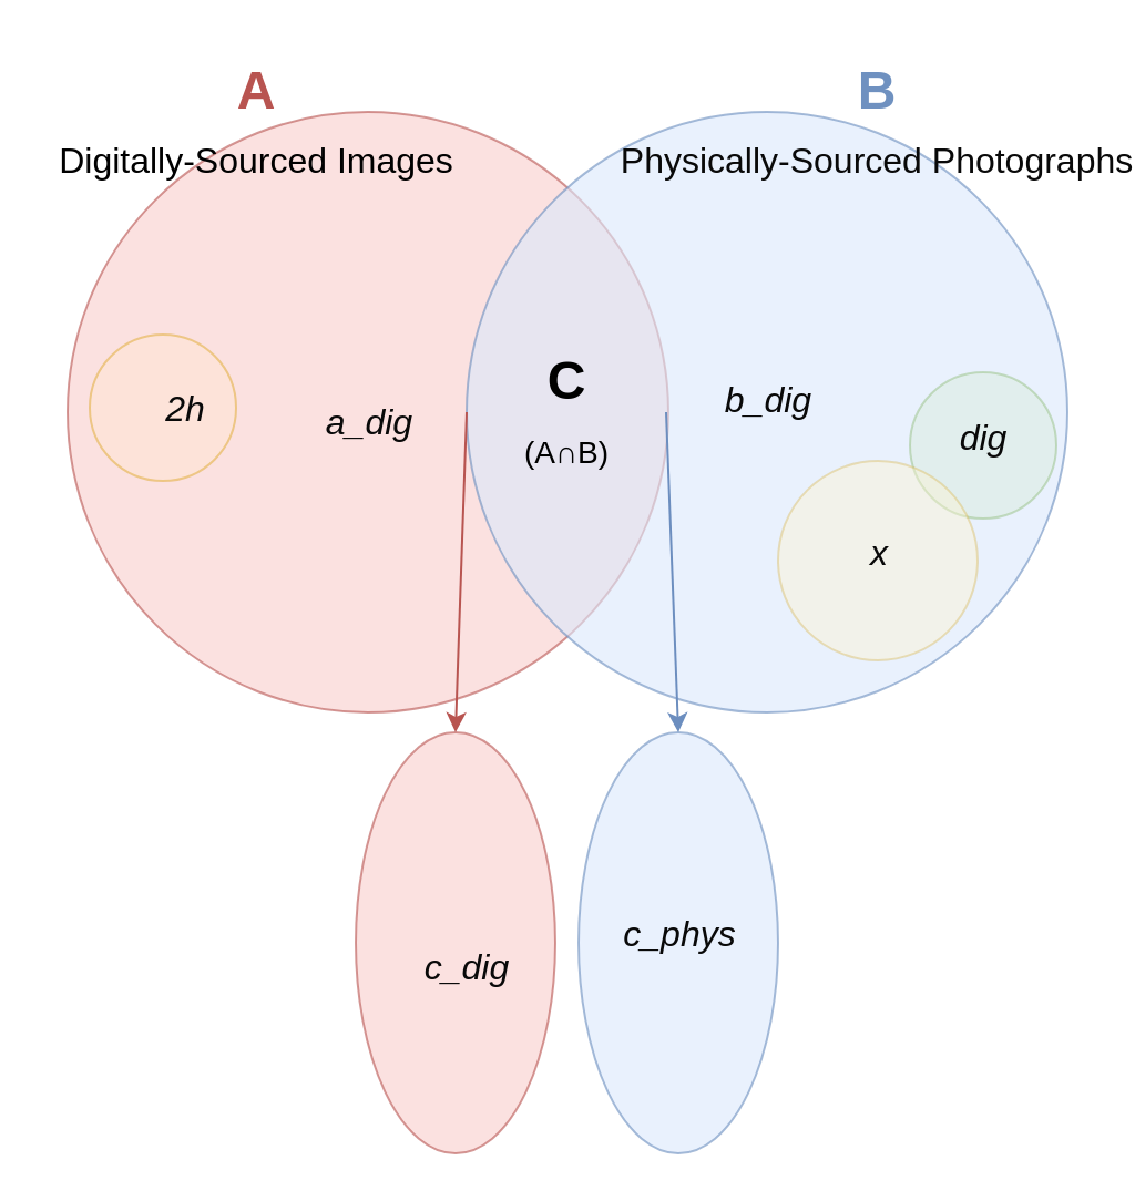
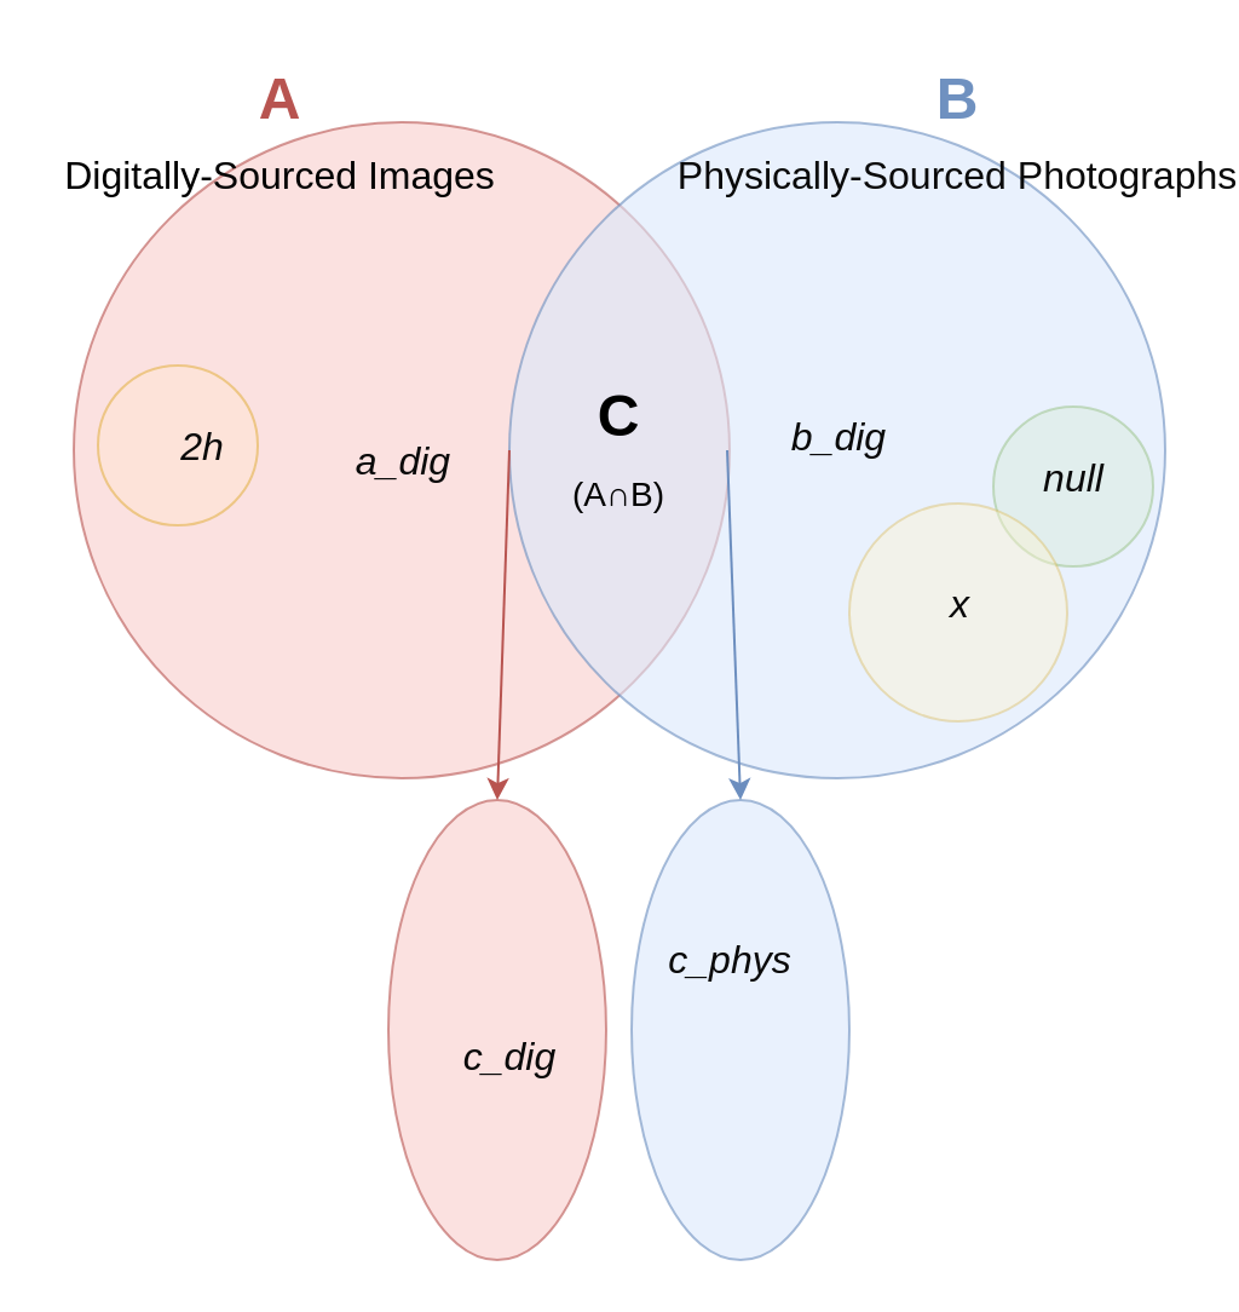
  <mxCell id="0" />
  <mxCell id="1" parent="0" />
  <mxCell id="2" value="" style="ellipse;fillColor=#f8cecc;opacity=60;strokeColor=#b85450;html=1;aspect=fixed;" parent="1" vertex="1"><mxGeometry x="30" y="50" width="271" height="271" as="geometry" /></mxCell>
  <mxCell id="3" value="" style="ellipse;fillColor=#dae8fc;opacity=60;strokeColor=#6c8ebf;html=1;aspect=fixed;" parent="1" vertex="1"><mxGeometry x="210" y="50" width="271" height="271" as="geometry" /></mxCell>
  <mxCell id="4" value="&lt;div&gt;&lt;b style=&quot;color: rgb(184, 84, 80);&quot;&gt;A&lt;/b&gt;&lt;/div&gt;&lt;font style=&quot;font-size: 16px;&quot;&gt;Digitally-Sourced Images&lt;/font&gt;" style="text;fontSize=24;align=center;verticalAlign=middle;html=1;fontColor=#000000;" parent="1" vertex="1"><mxGeometry x="20" y="20" width="190" height="70" as="geometry" /></mxCell>
  <mxCell id="5" value="&lt;div&gt;&lt;b&gt;&lt;span style=&quot;color: rgb(111, 145, 192);&quot;&gt;B&lt;/span&gt;&lt;/b&gt;&lt;/div&gt;&lt;font style=&quot;font-size: 16px;&quot;&gt;Physically-Sourced Photographs&lt;/font&gt;" style="text;fontSize=24;align=center;verticalAlign=middle;html=1;fontColor=#090909;" parent="1" vertex="1"><mxGeometry x="300" y="20" width="190" height="70" as="geometry" /></mxCell>
  <mxCell id="6" value="a_dig" style="text;align=center;html=1;fontColor=#090909;fontSize=16;fontStyle=2" parent="1" vertex="1"><mxGeometry x="145.5" y="173.5" width="40" height="40" as="geometry" /></mxCell>
  <mxCell id="7" value="b_dig" style="text;align=center;html=1;fontColor=#090909;fontSize=16;fontStyle=2" vertex="1" parent="1"><mxGeometry x="325.5" y="163.5" width="40" height="40" as="geometry" /></mxCell>
  <mxCell id="8" style="rounded=0;orthogonalLoop=1;jettySize=auto;html=1;exitX=0;exitY=0.5;exitDx=0;exitDy=0;entryX=0.5;entryY=0;entryDx=0;entryDy=0;fillColor=#f8cecc;strokeColor=#b85450;" edge="1" parent="1" source="10" target="11"><mxGeometry relative="1" as="geometry" /></mxCell>
  <mxCell id="9" style="rounded=0;orthogonalLoop=1;jettySize=auto;html=1;exitX=1;exitY=0.5;exitDx=0;exitDy=0;entryX=0.5;entryY=0;entryDx=0;entryDy=0;fillColor=#dae8fc;strokeColor=#6c8ebf;" edge="1" parent="1" source="10" target="12"><mxGeometry relative="1" as="geometry" /></mxCell>
  <mxCell id="10" value="&lt;div&gt;&lt;b&gt;C&lt;/b&gt;&lt;/div&gt;&lt;font style=&quot;font-size: 14px;&quot;&gt;(A∩B)&lt;/font&gt;" style="text;fontSize=24;align=center;verticalAlign=middle;html=1;fontColor=#000000;" vertex="1" parent="1"><mxGeometry x="210" y="150.5" width="90" height="70" as="geometry" /></mxCell>
  <mxCell id="11" value="" style="ellipse;whiteSpace=wrap;html=1;fillColor=#f8cecc;strokeColor=#b85450;opacity=60;" vertex="1" parent="1"><mxGeometry x="160" y="330" width="90" height="190" as="geometry" /></mxCell>
  <mxCell id="12" value="" style="ellipse;whiteSpace=wrap;html=1;fillColor=#dae8fc;strokeColor=#6c8ebf;opacity=60;" vertex="1" parent="1"><mxGeometry x="260.5" y="330" width="90" height="190" as="geometry" /></mxCell>
  <mxCell id="13" value="c_dig" style="text;align=center;html=1;fontColor=#090909;fontSize=16;fontStyle=2" vertex="1" parent="1"><mxGeometry x="190" y="420" width="40" height="40" as="geometry" /></mxCell>
- <mxCell id="14" value="c_phys" style="text;align=center;html=1;fontColor=#090909;fontSize=16;fontStyle=2" vertex="1" parent="1"><mxGeometry x="285.5" y="405" width="40" height="40" as="geometry" /></mxCell>
+ <mxCell id="14" value="c_phys" style="text;align=center;html=1;fontColor=#090909;fontSize=16;fontStyle=2" vertex="1" parent="1"><mxGeometry x="280.5" y="380" width="40" height="40" as="geometry" /></mxCell>
  <mxCell id="15" value="" style="ellipse;fillColor=#d5e8d4;opacity=40;strokeColor=#82b366;html=1;aspect=fixed;" vertex="1" parent="1"><mxGeometry x="410" y="167.5" width="66" height="66" as="geometry" /></mxCell>
- <mxCell id="16" value="dig" style="text;align=center;html=1;fontColor=#090909;fontSize=16;fontStyle=2" vertex="1" parent="1"><mxGeometry x="423" y="180.5" width="40" height="40" as="geometry" /></mxCell>
+ <mxCell id="16" value="null" style="text;align=center;html=1;fontColor=#090909;fontSize=16;fontStyle=2" vertex="1" parent="1"><mxGeometry x="423" y="180.5" width="40" height="40" as="geometry" /></mxCell>
  <mxCell id="17" value="" style="ellipse;fillColor=#ffe6cc;opacity=40;strokeColor=#d79b00;html=1;aspect=fixed;" vertex="1" parent="1"><mxGeometry x="40" y="150.5" width="66" height="66" as="geometry" /></mxCell>
  <mxCell id="18" value="&lt;span&gt;2h&lt;/span&gt;" style="text;align=center;html=1;fontColor=#090909;fontSize=16;fontStyle=2" vertex="1" parent="1"><mxGeometry x="63" y="167.5" width="40" height="40" as="geometry" /></mxCell>
  <mxCell id="19" value="" style="ellipse;fillColor=#fff2cc;opacity=40;strokeColor=#d6b656;html=1;aspect=fixed;" vertex="1" parent="1"><mxGeometry x="350.5" y="207.5" width="90" height="90" as="geometry" /></mxCell>
  <mxCell id="20" value="x" style="text;align=center;html=1;fontColor=#090909;fontSize=16;fontStyle=2" vertex="1" parent="1"><mxGeometry x="375.5" y="232.5" width="40" height="40" as="geometry" /></mxCell>
